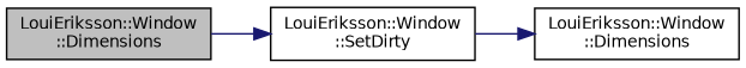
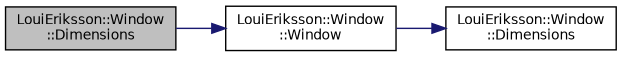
  digraph {
    rankdir=LR
    node [color=black fillcolor=white fontname=Helvetica fontsize=10 shape=record style=filled]
    edge [color=midnightblue fontname=Helvetica fontsize=10 labelfontname=Helvetica labelfontsize=10 style=solid]
    n1 [fillcolor=grey75 fontcolor=black height=0.2 label="LouiEriksson::Window\l::Dimensions" width=0.4]
-   n2 [height=0.2 label="LouiEriksson::Window\l::SetDirty" width=0.4]
+   n2 [height=0.2 label="LouiEriksson::Window\l::Window" width=0.4]
    n3 [height=0.2 label="LouiEriksson::Window\l::Dimensions" width=0.4]
    n1 -> n2
    n2 -> n3
  }
